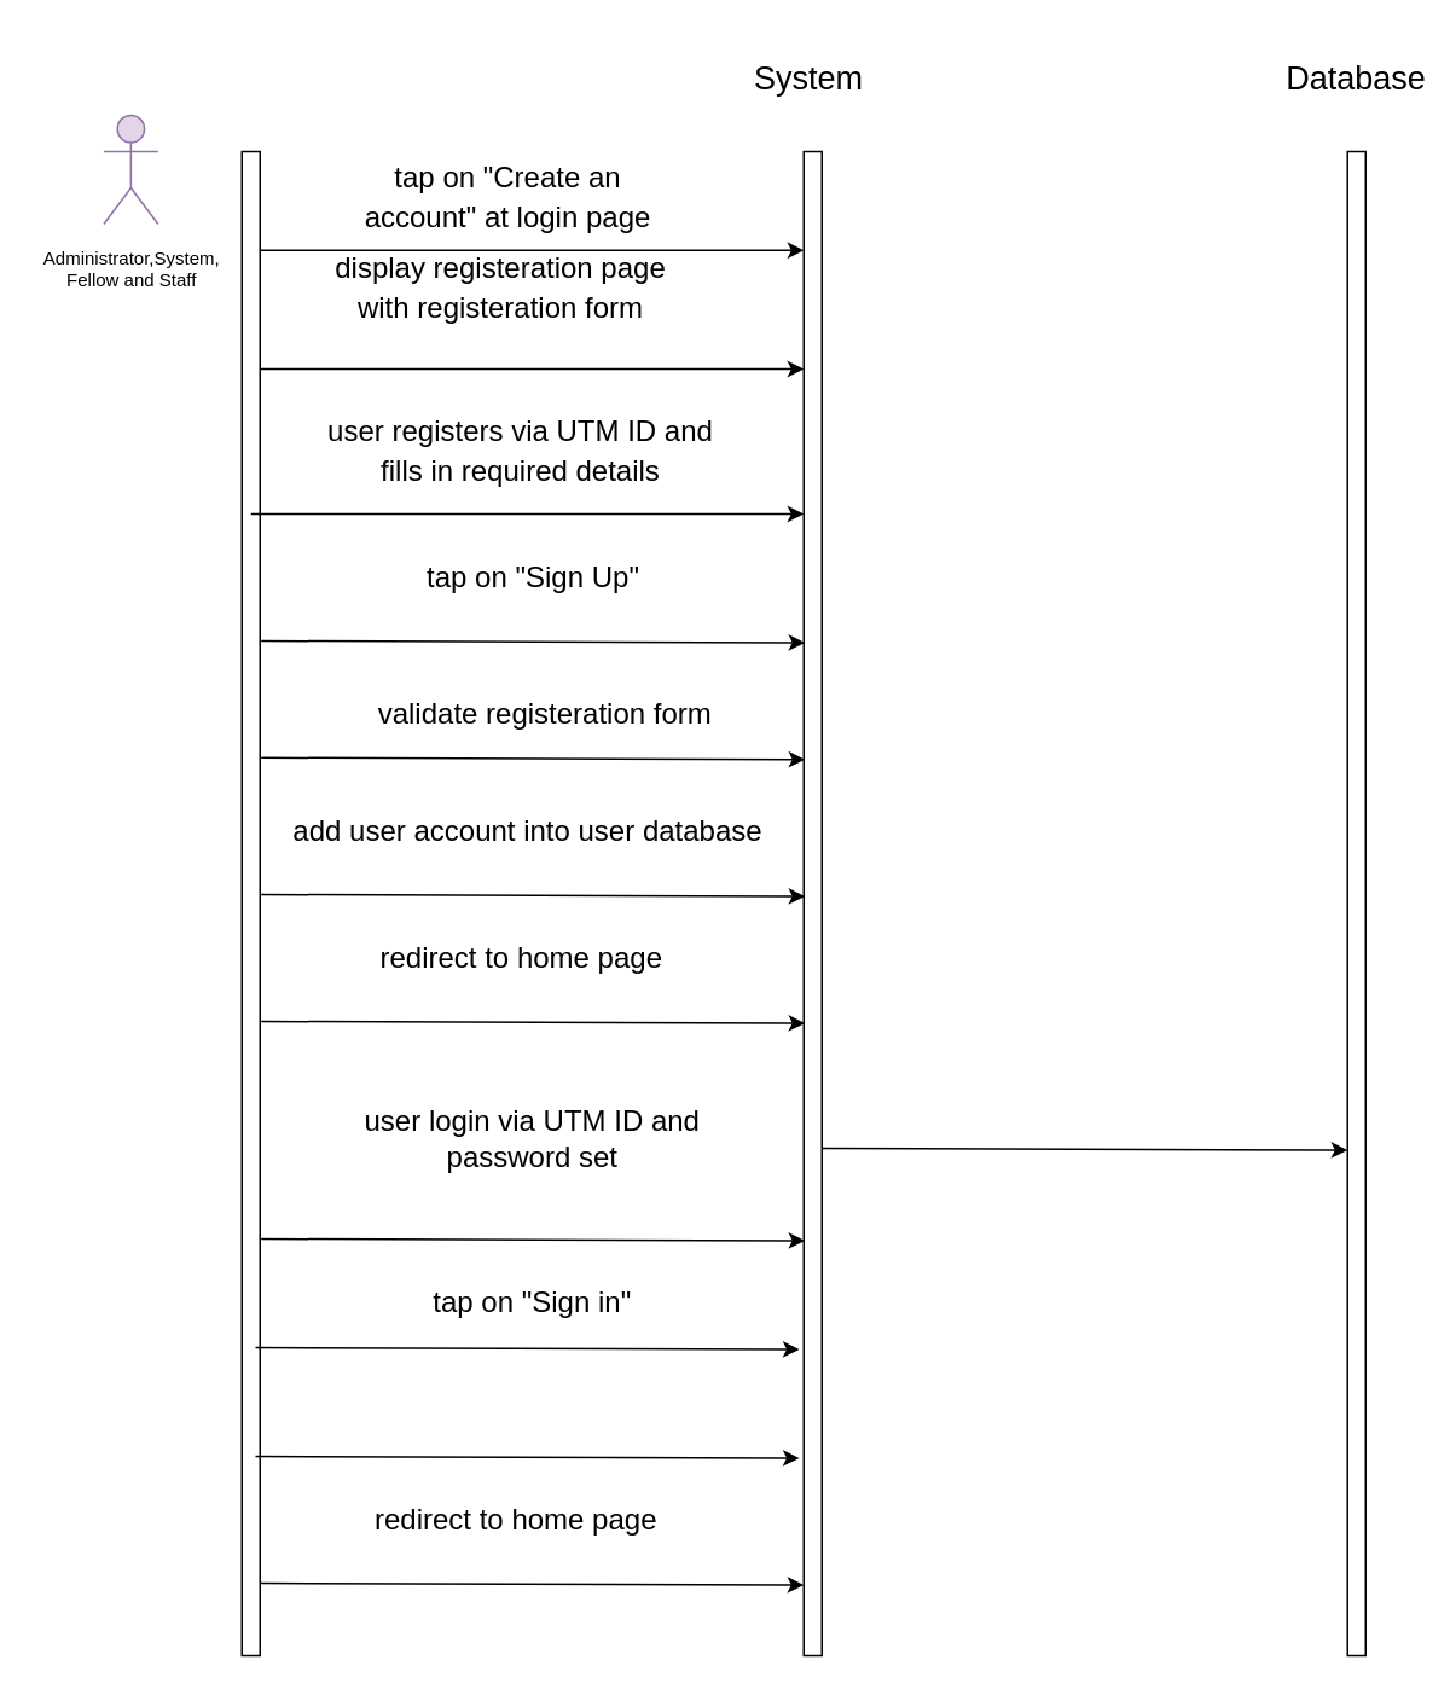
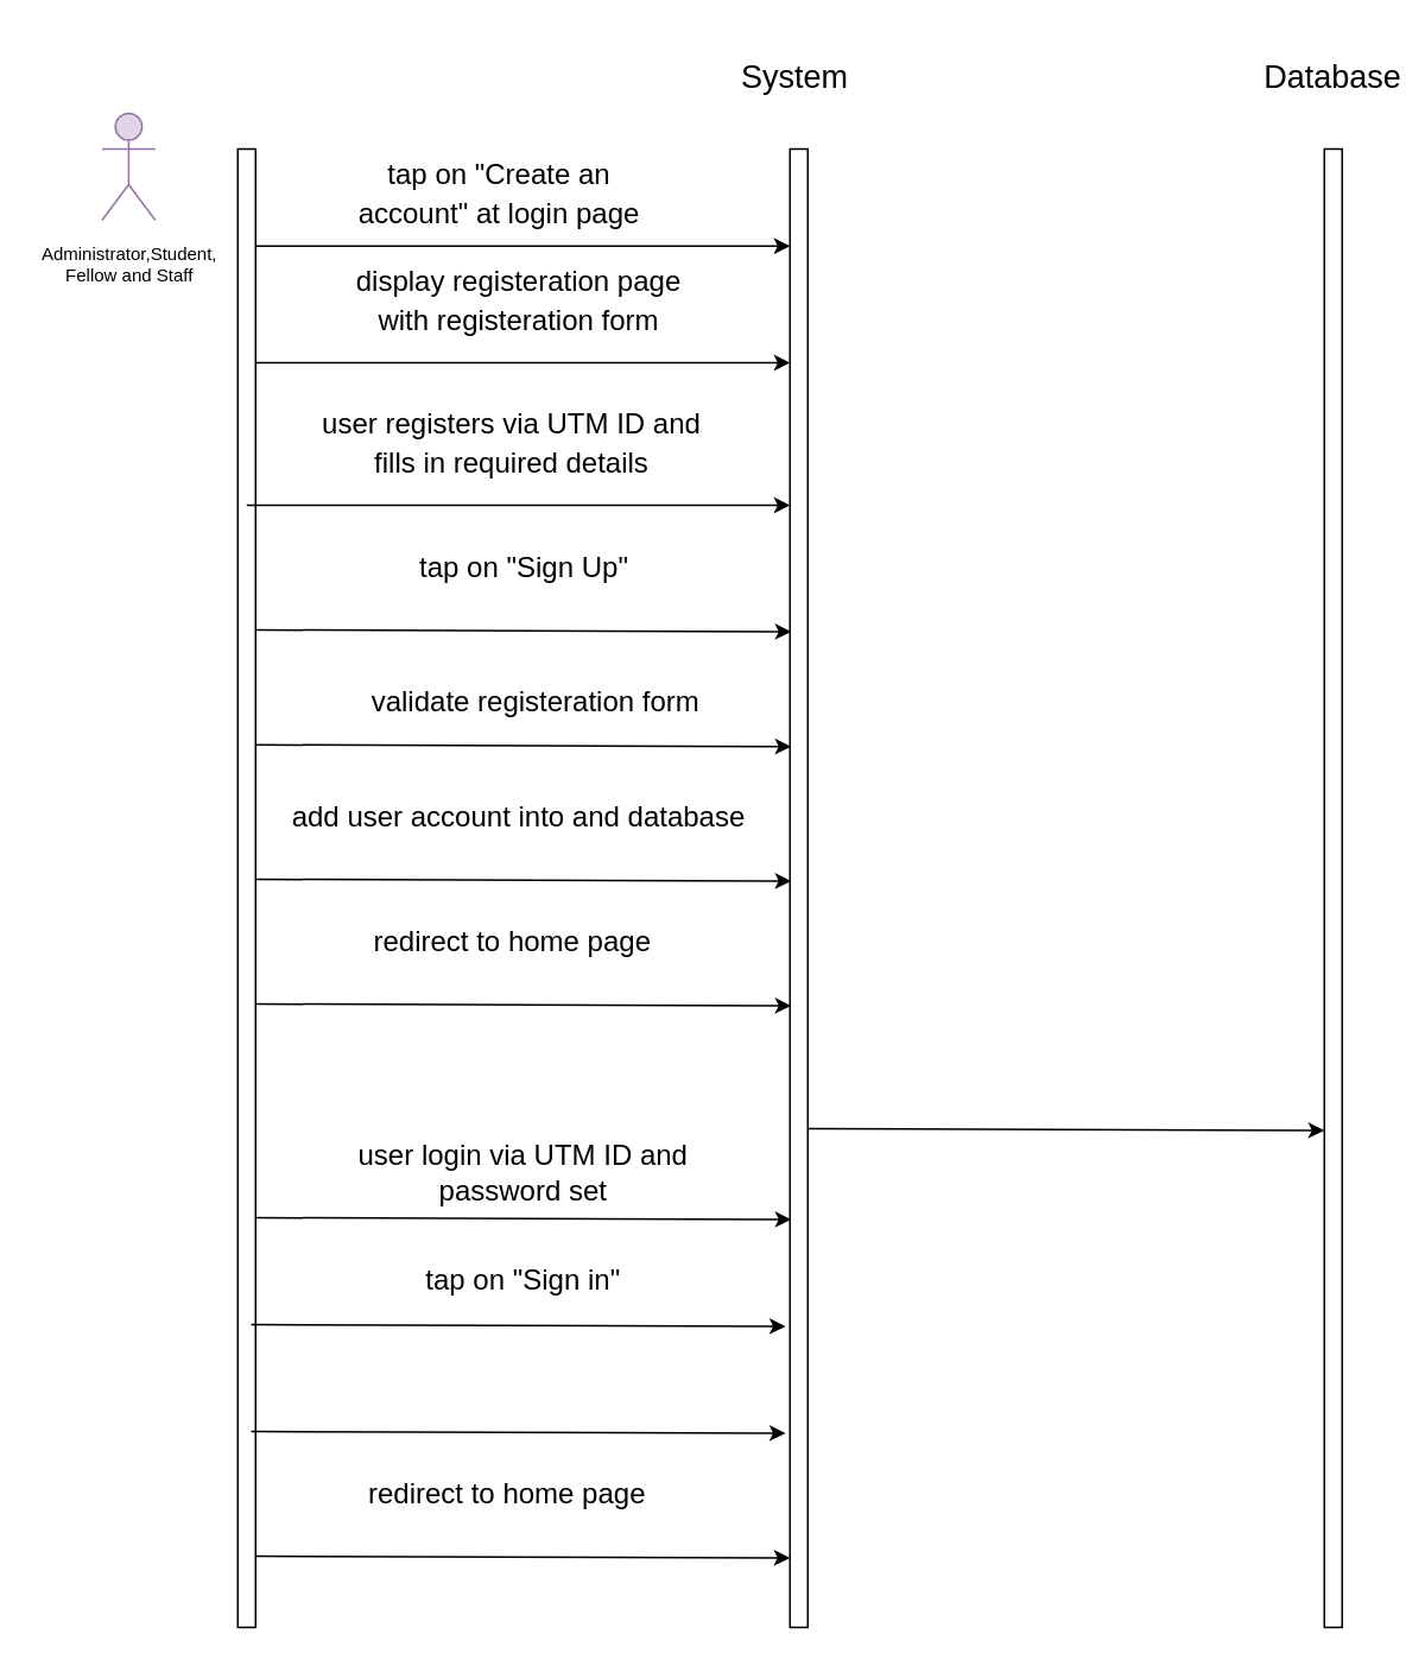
  <mxCell id="0" />
  <mxCell id="1" parent="0" />
  <mxCell id="2" value="" style="rounded=0;whiteSpace=wrap;html=1;" vertex="1" parent="1"><mxGeometry x="133" y="83" width="10" height="830" as="geometry" /></mxCell>
  <mxCell id="3" value="" style="shape=umlActor;verticalLabelPosition=bottom;verticalAlign=top;html=1;outlineConnect=0;fontSize=10;fillColor=#e1d5e7;strokeColor=#9673a6;" vertex="1" parent="1"><mxGeometry x="56.75" y="63" width="30" height="60" as="geometry" /></mxCell>
- <mxCell id="4" value="Administrator,System,&lt;br&gt;Fellow and Staff" style="text;html=1;strokeColor=none;fillColor=none;align=center;verticalAlign=middle;whiteSpace=wrap;rounded=0;fontSize=10;" vertex="1" parent="1"><mxGeometry x="20.5" y="123" width="102.5" height="50" as="geometry" /></mxCell>
+ <mxCell id="4" value="Administrator,Student,&lt;br&gt;Fellow and Staff" style="text;html=1;strokeColor=none;fillColor=none;align=center;verticalAlign=middle;whiteSpace=wrap;rounded=0;fontSize=10;" vertex="1" parent="1"><mxGeometry x="20.5" y="123" width="102.5" height="50" as="geometry" /></mxCell>
  <mxCell id="5" value="" style="rounded=0;whiteSpace=wrap;html=1;" vertex="1" parent="1"><mxGeometry x="443" y="83" width="10" height="830" as="geometry" /></mxCell>
  <mxCell id="6" value="" style="rounded=0;whiteSpace=wrap;html=1;" vertex="1" parent="1"><mxGeometry x="743" y="83" width="10" height="830" as="geometry" /></mxCell>
  <mxCell id="7" value="&lt;font style=&quot;font-size: 18px;&quot;&gt;System&amp;nbsp;&lt;/font&gt;" style="text;html=1;strokeColor=none;fillColor=none;align=center;verticalAlign=middle;whiteSpace=wrap;rounded=0;fontSize=10;" vertex="1" parent="1"><mxGeometry x="405.5" y="20.5" width="85" height="45" as="geometry" /></mxCell>
  <mxCell id="8" value="Database" style="text;html=1;strokeColor=none;fillColor=none;align=center;verticalAlign=middle;whiteSpace=wrap;rounded=0;fontSize=18;" vertex="1" parent="1"><mxGeometry x="718" y="28" width="60" height="30" as="geometry" /></mxCell>
  <mxCell id="9" value="&lt;span style=&quot;font-size: 16px;&quot;&gt;tap on &quot;Create an account&quot; at login page&lt;/span&gt;" style="text;html=1;strokeColor=none;fillColor=none;align=center;verticalAlign=middle;whiteSpace=wrap;rounded=0;fontSize=18;" vertex="1" parent="1"><mxGeometry x="185.5" y="93" width="187.5" height="30" as="geometry" /></mxCell>
  <mxCell id="10" value="" style="endArrow=classic;html=1;fontSize=18;" edge="1" parent="1"><mxGeometry width="50" height="50" relative="1" as="geometry"><mxPoint x="143" y="203" as="sourcePoint" /><mxPoint x="443" y="203" as="targetPoint" /></mxGeometry></mxCell>
- <mxCell id="11" value="&lt;span style=&quot;font-size: 16px;&quot;&gt;display registeration page with registeration form&lt;/span&gt;" style="text;html=1;strokeColor=none;fillColor=none;align=center;verticalAlign=middle;whiteSpace=wrap;rounded=0;fontSize=18;" vertex="1" parent="1"><mxGeometry x="170.5" y="143" width="210" height="30" as="geometry" /></mxCell>
+ <mxCell id="11" value="&lt;span style=&quot;font-size: 16px;&quot;&gt;display registeration page with registeration form&lt;/span&gt;" style="text;html=1;strokeColor=none;fillColor=none;align=center;verticalAlign=middle;whiteSpace=wrap;rounded=0;fontSize=18;" vertex="1" parent="1"><mxGeometry x="185.5" y="153" width="210" height="30" as="geometry" /></mxCell>
  <mxCell id="12" value="&lt;span style=&quot;font-size: 16px;&quot;&gt;user registers via UTM ID and fills in required details&lt;/span&gt;" style="text;html=1;strokeColor=none;fillColor=none;align=center;verticalAlign=middle;whiteSpace=wrap;rounded=0;fontSize=18;" vertex="1" parent="1"><mxGeometry x="179.25" y="233" width="216.25" height="30" as="geometry" /></mxCell>
  <mxCell id="13" value="validate registeration form" style="text;html=1;align=center;verticalAlign=middle;whiteSpace=wrap;rounded=0;fontSize=16;" vertex="1" parent="1"><mxGeometry x="179.25" y="378" width="242.5" height="30" as="geometry" /></mxCell>
  <mxCell id="14" value="&lt;span style=&quot;font-size: 16px;&quot;&gt;tap on &quot;Sign Up&quot;&lt;/span&gt;" style="text;html=1;strokeColor=none;fillColor=none;align=center;verticalAlign=middle;whiteSpace=wrap;rounded=0;fontSize=18;" vertex="1" parent="1"><mxGeometry x="185.5" y="303" width="216.25" height="30" as="geometry" /></mxCell>
  <mxCell id="15" value="" style="endArrow=classic;html=1;fontSize=18;" edge="1" parent="1"><mxGeometry width="50" height="50" relative="1" as="geometry"><mxPoint x="143" y="137.5" as="sourcePoint" /><mxPoint x="443" y="137.5" as="targetPoint" /></mxGeometry></mxCell>
- <mxCell id="16" value="add user account into user database" style="text;html=1;align=center;verticalAlign=middle;whiteSpace=wrap;rounded=0;fontSize=16;" vertex="1" parent="1"><mxGeometry x="159.56" y="443" width="261.88" height="30" as="geometry" /></mxCell>
+ <mxCell id="16" value="add user account into and database" style="text;html=1;align=center;verticalAlign=middle;whiteSpace=wrap;rounded=0;fontSize=16;" vertex="1" parent="1"><mxGeometry x="159.56" y="443" width="261.88" height="30" as="geometry" /></mxCell>
  <mxCell id="17" value="" style="endArrow=classic;html=1;fontSize=18;" edge="1" parent="1"><mxGeometry width="50" height="50" relative="1" as="geometry"><mxPoint x="138" y="283" as="sourcePoint" /><mxPoint x="443" y="283" as="targetPoint" /></mxGeometry></mxCell>
  <mxCell id="18" value="" style="endArrow=classic;html=1;fontSize=18;exitX=1;exitY=0.678;exitDx=0;exitDy=0;exitPerimeter=0;" edge="1" parent="1"><mxGeometry width="50" height="50" relative="1" as="geometry"><mxPoint x="143.63" y="563" as="sourcePoint" /><mxPoint x="443.63" y="563.98" as="targetPoint" /></mxGeometry></mxCell>
  <mxCell id="19" value="redirect to home page" style="text;html=1;align=center;verticalAlign=middle;whiteSpace=wrap;rounded=0;fontSize=16;" vertex="1" parent="1"><mxGeometry x="166.13" y="513" width="242.5" height="30" as="geometry" /></mxCell>
  <mxCell id="20" value="" style="endArrow=classic;html=1;fontSize=18;exitX=1;exitY=0.678;exitDx=0;exitDy=0;exitPerimeter=0;" edge="1" parent="1"><mxGeometry width="50" height="50" relative="1" as="geometry"><mxPoint x="143.63" y="417.5" as="sourcePoint" /><mxPoint x="443.63" y="418.48" as="targetPoint" /></mxGeometry></mxCell>
  <mxCell id="21" value="" style="endArrow=classic;html=1;fontSize=18;exitX=1;exitY=0.678;exitDx=0;exitDy=0;exitPerimeter=0;" edge="1" parent="1"><mxGeometry width="50" height="50" relative="1" as="geometry"><mxPoint x="143.63" y="493" as="sourcePoint" /><mxPoint x="443.63" y="493.98" as="targetPoint" /></mxGeometry></mxCell>
- <mxCell id="22" value="user login via UTM ID and password set" style="text;html=1;strokeColor=none;fillColor=none;align=center;verticalAlign=middle;whiteSpace=wrap;rounded=0;fontSize=16;" vertex="1" parent="1"><mxGeometry x="172.38" y="613" width="242.5" height="30" as="geometry" /></mxCell>
+ <mxCell id="22" value="user login via UTM ID and password set" style="text;html=1;strokeColor=none;fillColor=none;align=center;verticalAlign=middle;whiteSpace=wrap;rounded=0;fontSize=16;" vertex="1" parent="1"><mxGeometry x="172.38" y="643" width="242.5" height="30" as="geometry" /></mxCell>
  <mxCell id="23" value="" style="endArrow=classic;html=1;fontSize=18;exitX=1;exitY=0.678;exitDx=0;exitDy=0;exitPerimeter=0;" edge="1" parent="1"><mxGeometry width="50" height="50" relative="1" as="geometry"><mxPoint x="143.63" y="353" as="sourcePoint" /><mxPoint x="443.63" y="353.98" as="targetPoint" /></mxGeometry></mxCell>
  <mxCell id="24" value="" style="endArrow=classic;html=1;fontSize=18;exitX=1;exitY=0.678;exitDx=0;exitDy=0;exitPerimeter=0;" edge="1" parent="1"><mxGeometry width="50" height="50" relative="1" as="geometry"><mxPoint x="143.63" y="683" as="sourcePoint" /><mxPoint x="443.63" y="683.98" as="targetPoint" /></mxGeometry></mxCell>
  <mxCell id="25" value="tap on &quot;Sign in&quot;" style="text;html=1;strokeColor=none;fillColor=none;align=center;verticalAlign=middle;whiteSpace=wrap;rounded=0;fontSize=16;" vertex="1" parent="1"><mxGeometry x="172.38" y="703" width="242.5" height="30" as="geometry" /></mxCell>
  <mxCell id="26" value="" style="endArrow=classic;html=1;fontSize=18;exitX=1;exitY=0.678;exitDx=0;exitDy=0;exitPerimeter=0;" edge="1" parent="1"><mxGeometry width="50" height="50" relative="1" as="geometry"><mxPoint x="140.5" y="743" as="sourcePoint" /><mxPoint x="440.5" y="743.98" as="targetPoint" /></mxGeometry></mxCell>
  <mxCell id="27" value="" style="endArrow=classic;html=1;fontSize=18;exitX=1;exitY=0.678;exitDx=0;exitDy=0;exitPerimeter=0;" edge="1" parent="1"><mxGeometry width="50" height="50" relative="1" as="geometry"><mxPoint x="140.5" y="803" as="sourcePoint" /><mxPoint x="440.5" y="803.98" as="targetPoint" /></mxGeometry></mxCell>
  <mxCell id="28" value="" style="endArrow=classic;html=1;fontSize=18;exitX=1;exitY=0.678;exitDx=0;exitDy=0;exitPerimeter=0;" edge="1" parent="1"><mxGeometry width="50" height="50" relative="1" as="geometry"><mxPoint x="453" y="633" as="sourcePoint" /><mxPoint x="743" y="634" as="targetPoint" /></mxGeometry></mxCell>
  <mxCell id="29" value="redirect to home page" style="text;html=1;strokeColor=none;fillColor=none;align=center;verticalAlign=middle;whiteSpace=wrap;rounded=0;fontSize=16;" vertex="1" parent="1"><mxGeometry x="163" y="823" width="242.5" height="30" as="geometry" /></mxCell>
  <mxCell id="30" value="" style="endArrow=classic;html=1;fontSize=18;exitX=1;exitY=0.678;exitDx=0;exitDy=0;exitPerimeter=0;" edge="1" parent="1"><mxGeometry width="50" height="50" relative="1" as="geometry"><mxPoint x="143" y="873" as="sourcePoint" /><mxPoint x="443" y="873.98" as="targetPoint" /></mxGeometry></mxCell>
